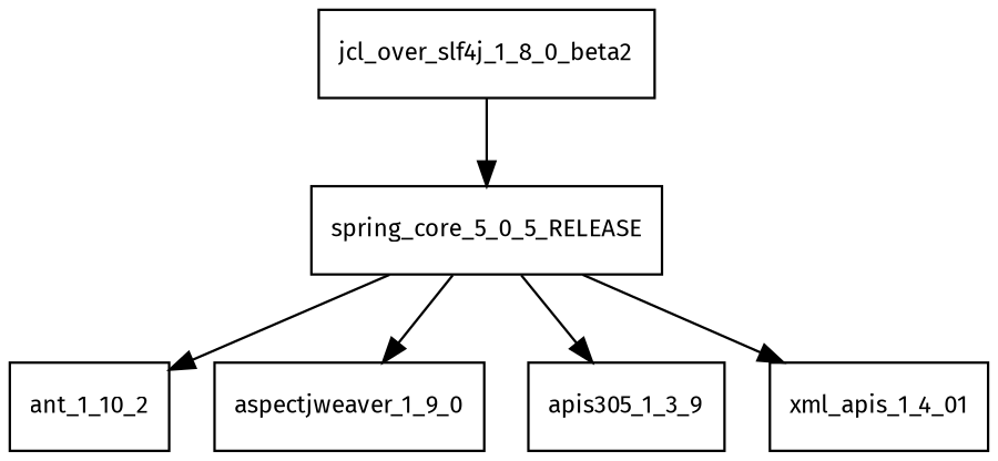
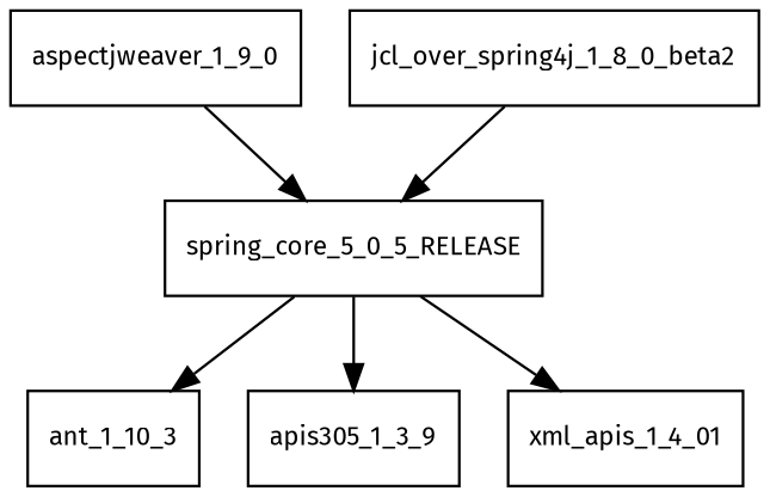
  digraph {
    fontname="Fira Sans"
    node [fontname="Fira Sans" fontsize=10.0 shape=box]
    edge [fontname="Fira Sans"]
    spring_core_5_0_5_RELEASE
-   ant_1_10_3 [label=ant_1_10_2]
+   ant_1_10_3
    aspectjweaver_1_9_0
    n4 [label=apis305_1_3_9]
    xml_apis_1_4_01
-   jcl_over_slf4j_1_8_0_beta2
+   jcl_over_slf4j_1_8_0_beta2 [label=jcl_over_spring4j_1_8_0_beta2]
    spring_core_5_0_5_RELEASE -> ant_1_10_3
-   spring_core_5_0_5_RELEASE -> aspectjweaver_1_9_0
+   aspectjweaver_1_9_0 -> spring_core_5_0_5_RELEASE
    spring_core_5_0_5_RELEASE -> n4
    spring_core_5_0_5_RELEASE -> xml_apis_1_4_01
    jcl_over_slf4j_1_8_0_beta2 -> spring_core_5_0_5_RELEASE
  }
